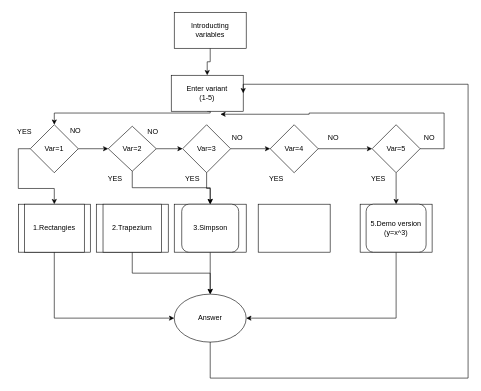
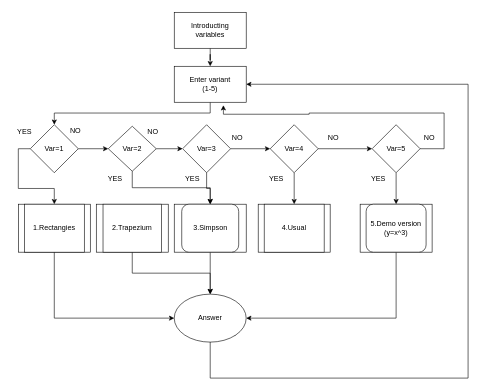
  <mxCell id="0" />
  <mxCell id="1" parent="0" />
  <mxCell id="2" value="" style="edgeStyle=orthogonalEdgeStyle;rounded=0;orthogonalLoop=1;jettySize=auto;html=1;" parent="1" source="3" target="5" edge="1"><mxGeometry relative="1" as="geometry" /></mxCell>
  <mxCell id="3" value="Introducting&lt;br&gt;variables" style="whiteSpace=wrap;html=1;" parent="1" vertex="1"><mxGeometry x="290" y="20" width="120" height="60" as="geometry" /></mxCell>
  <mxCell id="4" style="edgeStyle=orthogonalEdgeStyle;rounded=0;orthogonalLoop=1;jettySize=auto;html=1;exitX=0.5;exitY=1;exitDx=0;exitDy=0;entryX=0.5;entryY=0;entryDx=0;entryDy=0;" edge="1" parent="1" source="5" target="27"><mxGeometry relative="1" as="geometry"><Array as="points"><mxPoint x="350" y="188" /><mxPoint x="90" y="188" /></Array></mxGeometry></mxCell>
- <mxCell id="5" value="Enter variant&lt;br&gt;(1-5)" style="whiteSpace=wrap;html=1;" parent="1" vertex="1"><mxGeometry x="285" y="125" width="120" height="60" as="geometry" /></mxCell>
+ <mxCell id="5" value="Enter variant&lt;br&gt;(1-5)" style="whiteSpace=wrap;html=1;" parent="1" vertex="1"><mxGeometry x="290" y="110" width="120" height="60" as="geometry" /></mxCell>
  <mxCell id="6" style="edgeStyle=orthogonalEdgeStyle;rounded=0;orthogonalLoop=1;jettySize=auto;html=1;exitX=0.5;exitY=1;exitDx=0;exitDy=0;" edge="1" parent="1" source="8" target="20"><mxGeometry relative="1" as="geometry" /></mxCell>
  <mxCell id="7" style="edgeStyle=orthogonalEdgeStyle;rounded=0;orthogonalLoop=1;jettySize=auto;html=1;exitX=1;exitY=0.5;exitDx=0;exitDy=0;entryX=0;entryY=0.5;entryDx=0;entryDy=0;" edge="1" parent="1" source="8" target="33"><mxGeometry relative="1" as="geometry" /></mxCell>
  <mxCell id="8" value="&lt;font style=&quot;vertical-align: inherit&quot;&gt;&lt;font style=&quot;vertical-align: inherit&quot;&gt;Var=2&lt;/font&gt;&lt;/font&gt;" style="rhombus;whiteSpace=wrap;html=1;" parent="1" vertex="1"><mxGeometry x="180" y="210" width="80" height="75" as="geometry" /></mxCell>
  <mxCell id="9" value="" style="whiteSpace=wrap;html=1;" parent="1" vertex="1"><mxGeometry x="160" y="340" width="120" height="80" as="geometry" /></mxCell>
  <mxCell id="10" value="" style="rounded=0;whiteSpace=wrap;html=1;" parent="1" vertex="1"><mxGeometry x="30" y="340" width="120" height="80" as="geometry" /></mxCell>
  <mxCell id="11" value="" style="whiteSpace=wrap;html=1;" parent="1" vertex="1"><mxGeometry x="430" y="340" width="120" height="80" as="geometry" /></mxCell>
  <mxCell id="12" value="" style="rounded=0;whiteSpace=wrap;html=1;" parent="1" vertex="1"><mxGeometry x="600" y="340" width="120" height="80" as="geometry" /></mxCell>
  <mxCell id="13" value="" style="rounded=0;whiteSpace=wrap;html=1;" parent="1" vertex="1"><mxGeometry x="290" y="340" width="120" height="80" as="geometry" /></mxCell>
  <mxCell id="14" style="edgeStyle=orthogonalEdgeStyle;rounded=0;orthogonalLoop=1;jettySize=auto;html=1;exitX=0.5;exitY=1;exitDx=0;exitDy=0;entryX=1;entryY=0.5;entryDx=0;entryDy=0;" edge="1" parent="1" source="15" target="24"><mxGeometry relative="1" as="geometry" /></mxCell>
  <mxCell id="15" value="5.Demo version (y=x^3)" style="whiteSpace=wrap;html=1;rounded=1;" parent="1" vertex="1"><mxGeometry x="610" y="340" width="100" height="80" as="geometry" /></mxCell>
+ <mxCell id="16" value="4.Usual" style="rounded=0;whiteSpace=wrap;html=1;" parent="1" vertex="1"><mxGeometry x="440" y="340" width="100" height="80" as="geometry" /></mxCell>
  <mxCell id="17" style="edgeStyle=orthogonalEdgeStyle;rounded=0;orthogonalLoop=1;jettySize=auto;html=1;exitX=0.5;exitY=1;exitDx=0;exitDy=0;entryX=0.5;entryY=0;entryDx=0;entryDy=0;" parent="1" source="18" target="24" edge="1"><mxGeometry relative="1" as="geometry"><mxPoint x="350" y="460" as="targetPoint" /></mxGeometry></mxCell>
  <mxCell id="18" value="2.Trapezium" style="rounded=0;whiteSpace=wrap;html=1;" parent="1" vertex="1"><mxGeometry x="171.25" y="340" width="97.5" height="80" as="geometry" /></mxCell>
  <mxCell id="19" style="edgeStyle=orthogonalEdgeStyle;rounded=0;orthogonalLoop=1;jettySize=auto;html=1;exitX=0.5;exitY=1;exitDx=0;exitDy=0;entryX=0.5;entryY=0;entryDx=0;entryDy=0;" parent="1" source="20" target="24" edge="1"><mxGeometry relative="1" as="geometry" /></mxCell>
  <mxCell id="20" value="3.Simpson" style="whiteSpace=wrap;html=1;rounded=1;" parent="1" vertex="1"><mxGeometry x="302.5" y="340" width="95" height="80" as="geometry" /></mxCell>
  <mxCell id="21" style="edgeStyle=orthogonalEdgeStyle;rounded=0;orthogonalLoop=1;jettySize=auto;html=1;exitX=0.5;exitY=1;exitDx=0;exitDy=0;entryX=0;entryY=0.5;entryDx=0;entryDy=0;" parent="1" source="22" target="24" edge="1"><mxGeometry relative="1" as="geometry" /></mxCell>
  <mxCell id="22" value="1.Rectangies" style="rounded=0;whiteSpace=wrap;html=1;" parent="1" vertex="1"><mxGeometry x="40" y="340" width="100" height="80" as="geometry" /></mxCell>
  <mxCell id="23" style="edgeStyle=orthogonalEdgeStyle;rounded=0;orthogonalLoop=1;jettySize=auto;html=1;exitX=1;exitY=1;exitDx=0;exitDy=0;entryX=1;entryY=0.5;entryDx=0;entryDy=0;" edge="1" parent="1" source="24" target="5"><mxGeometry relative="1" as="geometry"><Array as="points"><mxPoint x="350" y="558" /><mxPoint x="350" y="630" /><mxPoint x="780" y="630" /><mxPoint x="780" y="140" /></Array></mxGeometry></mxCell>
  <mxCell id="24" value="Answer" style="ellipse;whiteSpace=wrap;html=1;rounded=0;" parent="1" vertex="1"><mxGeometry x="290" y="490" width="120" height="80" as="geometry" /></mxCell>
  <mxCell id="25" style="edgeStyle=orthogonalEdgeStyle;rounded=0;orthogonalLoop=1;jettySize=auto;html=1;exitX=0;exitY=0.5;exitDx=0;exitDy=0;entryX=0.5;entryY=0;entryDx=0;entryDy=0;" edge="1" parent="1" source="27" target="22"><mxGeometry relative="1" as="geometry" /></mxCell>
  <mxCell id="26" style="edgeStyle=orthogonalEdgeStyle;rounded=0;orthogonalLoop=1;jettySize=auto;html=1;exitX=1;exitY=0.5;exitDx=0;exitDy=0;" edge="1" parent="1" source="27" target="8"><mxGeometry relative="1" as="geometry" /></mxCell>
  <mxCell id="27" value="&lt;font style=&quot;vertical-align: inherit&quot;&gt;&lt;font style=&quot;vertical-align: inherit&quot;&gt;&lt;font style=&quot;vertical-align: inherit&quot;&gt;&lt;font style=&quot;vertical-align: inherit&quot;&gt;Var=1&lt;/font&gt;&lt;/font&gt;&lt;/font&gt;&lt;/font&gt;" style="rhombus;whiteSpace=wrap;html=1;" vertex="1" parent="1"><mxGeometry x="50" y="207.5" width="80" height="80" as="geometry" /></mxCell>
  <mxCell id="28" style="edgeStyle=orthogonalEdgeStyle;rounded=0;orthogonalLoop=1;jettySize=auto;html=1;exitX=1;exitY=0.5;exitDx=0;exitDy=0;" edge="1" parent="1" source="30" target="36"><mxGeometry relative="1" as="geometry" /></mxCell>
+ <mxCell id="29" style="edgeStyle=orthogonalEdgeStyle;rounded=0;orthogonalLoop=1;jettySize=auto;html=1;exitX=0.5;exitY=1;exitDx=0;exitDy=0;" edge="1" parent="1" source="30" target="16"><mxGeometry relative="1" as="geometry" /></mxCell>
  <mxCell id="30" value="&lt;font style=&quot;vertical-align: inherit&quot;&gt;&lt;font style=&quot;vertical-align: inherit&quot;&gt;&lt;font style=&quot;vertical-align: inherit&quot;&gt;&lt;font style=&quot;vertical-align: inherit&quot;&gt;Var=4&lt;/font&gt;&lt;/font&gt;&lt;/font&gt;&lt;/font&gt;" style="rhombus;whiteSpace=wrap;html=1;" vertex="1" parent="1"><mxGeometry x="450" y="207.5" width="80" height="80" as="geometry" /></mxCell>
  <mxCell id="31" style="edgeStyle=orthogonalEdgeStyle;rounded=0;orthogonalLoop=1;jettySize=auto;html=1;exitX=1;exitY=0.5;exitDx=0;exitDy=0;entryX=0;entryY=0.5;entryDx=0;entryDy=0;" edge="1" parent="1" source="33" target="30"><mxGeometry relative="1" as="geometry" /></mxCell>
  <mxCell id="32" style="edgeStyle=orthogonalEdgeStyle;rounded=0;orthogonalLoop=1;jettySize=auto;html=1;exitX=0.5;exitY=1;exitDx=0;exitDy=0;" edge="1" parent="1" source="33" target="20"><mxGeometry relative="1" as="geometry" /></mxCell>
  <mxCell id="33" value="&lt;font style=&quot;vertical-align: inherit&quot;&gt;&lt;font style=&quot;vertical-align: inherit&quot;&gt;&lt;font style=&quot;vertical-align: inherit&quot;&gt;&lt;font style=&quot;vertical-align: inherit&quot;&gt;Var=3&lt;/font&gt;&lt;/font&gt;&lt;/font&gt;&lt;/font&gt;" style="rhombus;whiteSpace=wrap;html=1;" vertex="1" parent="1"><mxGeometry x="304" y="207.5" width="80" height="80" as="geometry" /></mxCell>
  <mxCell id="34" style="edgeStyle=orthogonalEdgeStyle;rounded=0;orthogonalLoop=1;jettySize=auto;html=1;exitX=0.5;exitY=1;exitDx=0;exitDy=0;entryX=0.5;entryY=0;entryDx=0;entryDy=0;" edge="1" parent="1" source="36" target="15"><mxGeometry relative="1" as="geometry" /></mxCell>
  <mxCell id="35" style="edgeStyle=orthogonalEdgeStyle;rounded=0;orthogonalLoop=1;jettySize=auto;html=1;exitX=1;exitY=0.5;exitDx=0;exitDy=0;entryX=0.683;entryY=1.083;entryDx=0;entryDy=0;entryPerimeter=0;" edge="1" parent="1" source="36" target="5"><mxGeometry relative="1" as="geometry"><mxPoint x="550" y="190" as="targetPoint" /><Array as="points"><mxPoint x="740" y="248" /><mxPoint x="740" y="188" /><mxPoint x="515" y="188" /><mxPoint x="515" y="190" /><mxPoint x="372" y="190" /></Array></mxGeometry></mxCell>
  <mxCell id="36" value="&lt;font style=&quot;vertical-align: inherit&quot;&gt;&lt;font style=&quot;vertical-align: inherit&quot;&gt;&lt;font style=&quot;vertical-align: inherit&quot;&gt;&lt;font style=&quot;vertical-align: inherit&quot;&gt;Var=5&lt;/font&gt;&lt;/font&gt;&lt;/font&gt;&lt;/font&gt;" style="rhombus;whiteSpace=wrap;html=1;" vertex="1" parent="1"><mxGeometry x="620" y="207.5" width="80" height="80" as="geometry" /></mxCell>
  <mxCell id="37" value="YES" style="text;html=1;align=center;verticalAlign=middle;resizable=0;points=[];autosize=1;strokeColor=none;fillColor=none;" vertex="1" parent="1"><mxGeometry x="20" y="210" width="40" height="20" as="geometry" /></mxCell>
  <mxCell id="38" value="NO" style="text;html=1;align=center;verticalAlign=middle;resizable=0;points=[];autosize=1;strokeColor=none;fillColor=none;" vertex="1" parent="1"><mxGeometry x="110" y="207.5" width="30" height="20" as="geometry" /></mxCell>
  <mxCell id="39" value="NO" style="text;html=1;align=center;verticalAlign=middle;resizable=0;points=[];autosize=1;strokeColor=none;fillColor=none;" vertex="1" parent="1"><mxGeometry x="238.75" y="210" width="30" height="20" as="geometry" /></mxCell>
  <mxCell id="40" value="NO" style="text;html=1;align=center;verticalAlign=middle;resizable=0;points=[];autosize=1;strokeColor=none;fillColor=none;" vertex="1" parent="1"><mxGeometry x="380" y="220" width="30" height="20" as="geometry" /></mxCell>
  <mxCell id="41" value="NO" style="text;html=1;align=center;verticalAlign=middle;resizable=0;points=[];autosize=1;strokeColor=none;fillColor=none;" vertex="1" parent="1"><mxGeometry x="540" y="220" width="30" height="20" as="geometry" /></mxCell>
  <mxCell id="42" value="NO" style="text;html=1;align=center;verticalAlign=middle;resizable=0;points=[];autosize=1;strokeColor=none;fillColor=none;" vertex="1" parent="1"><mxGeometry x="700" y="220" width="30" height="20" as="geometry" /></mxCell>
  <mxCell id="43" value="YES" style="text;html=1;align=center;verticalAlign=middle;resizable=0;points=[];autosize=1;strokeColor=none;fillColor=none;" vertex="1" parent="1"><mxGeometry x="171.25" y="287.5" width="40" height="20" as="geometry" /></mxCell>
  <mxCell id="44" value="YES" style="text;html=1;align=center;verticalAlign=middle;resizable=0;points=[];autosize=1;strokeColor=none;fillColor=none;" vertex="1" parent="1"><mxGeometry x="300" y="287.5" width="40" height="20" as="geometry" /></mxCell>
  <mxCell id="45" value="YES" style="text;html=1;align=center;verticalAlign=middle;resizable=0;points=[];autosize=1;strokeColor=none;fillColor=none;" vertex="1" parent="1"><mxGeometry x="440" y="287.5" width="40" height="20" as="geometry" /></mxCell>
  <mxCell id="46" value="YES" style="text;html=1;align=center;verticalAlign=middle;resizable=0;points=[];autosize=1;strokeColor=none;fillColor=none;" vertex="1" parent="1"><mxGeometry x="610" y="287.5" width="40" height="20" as="geometry" /></mxCell>
